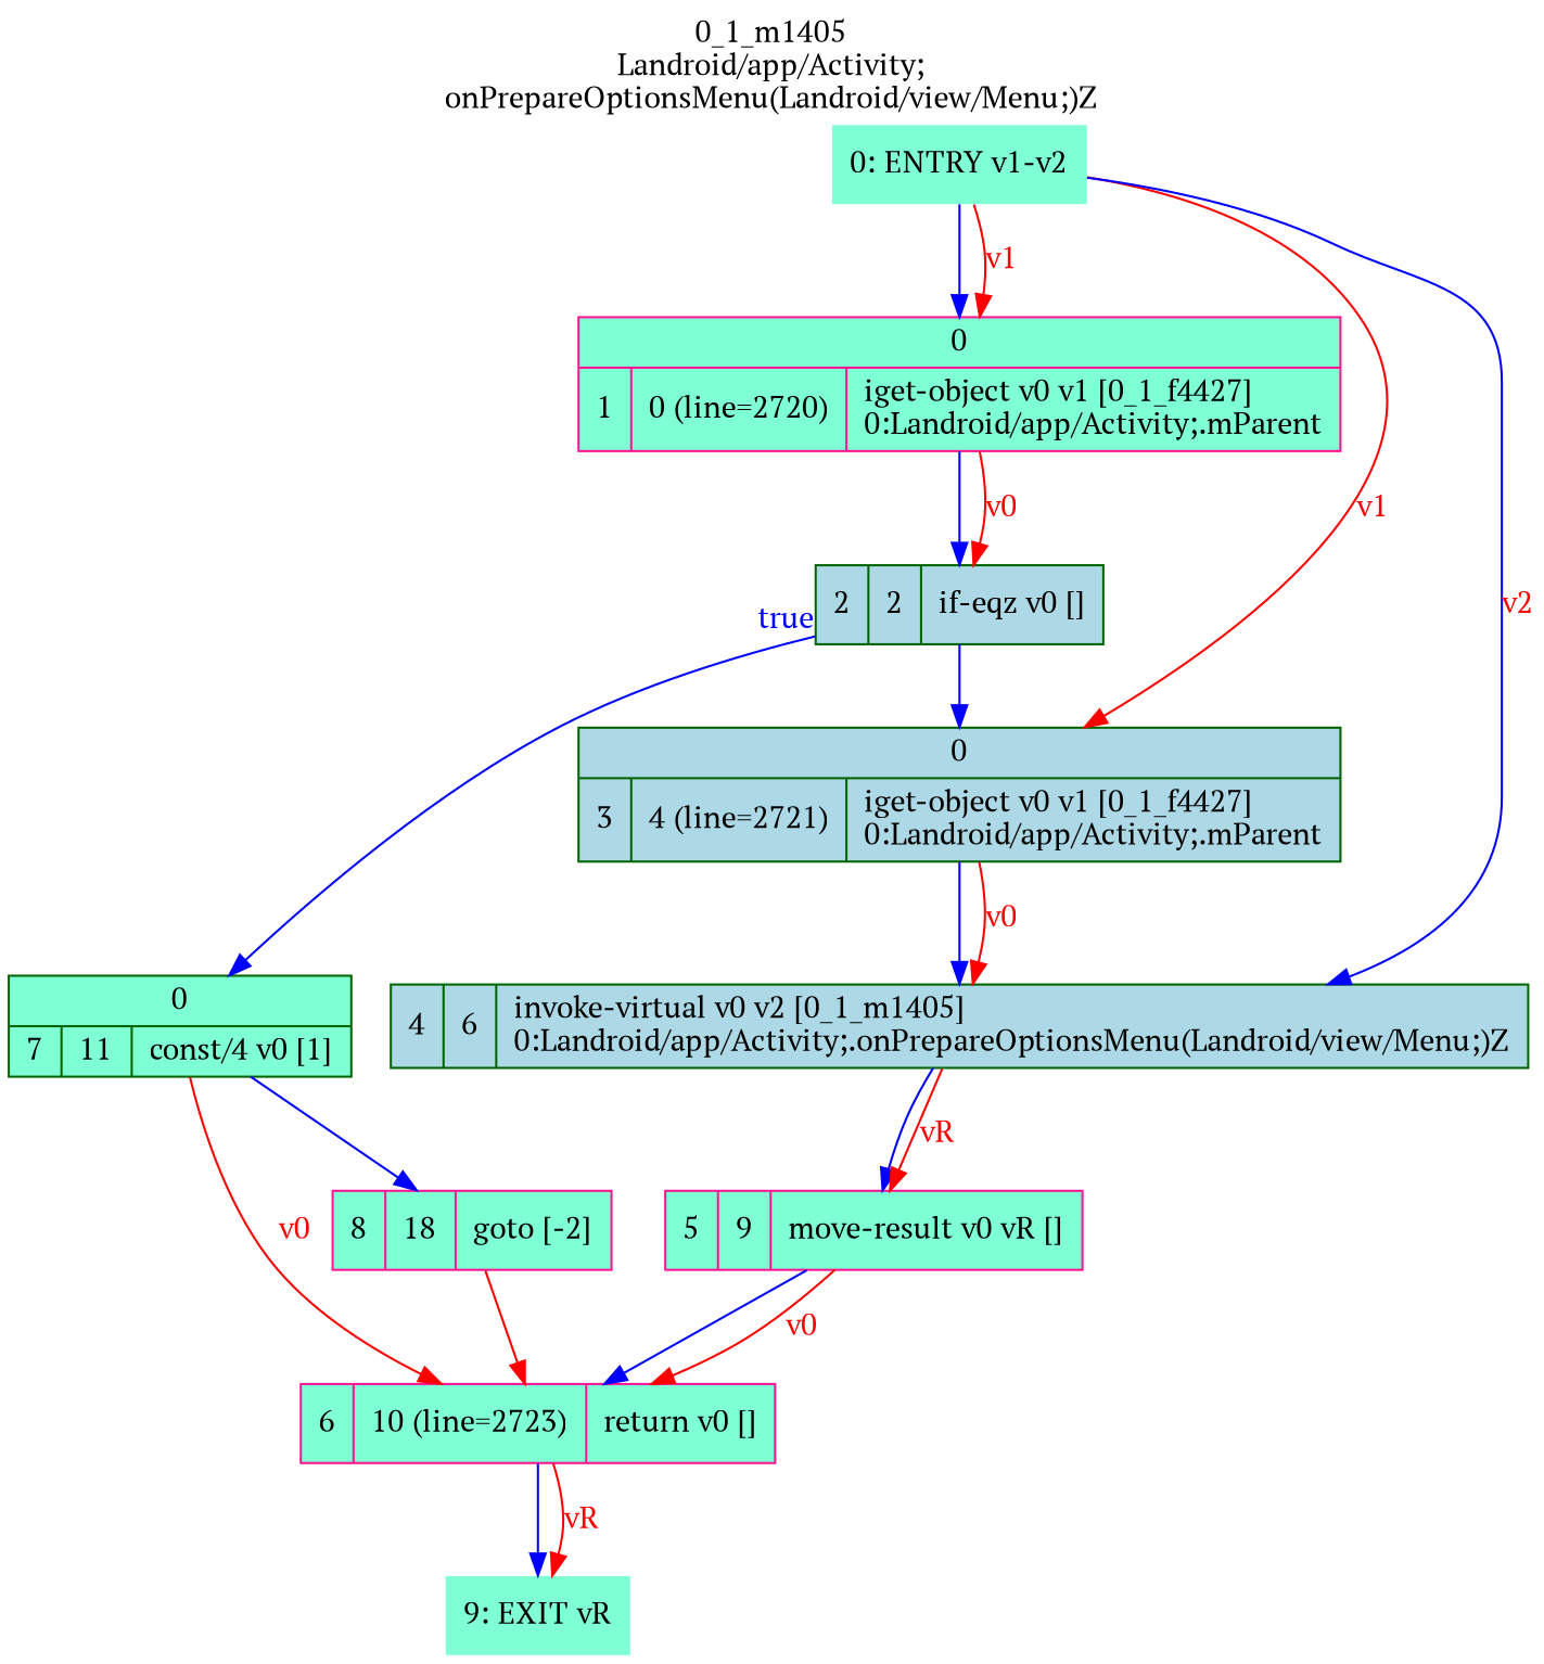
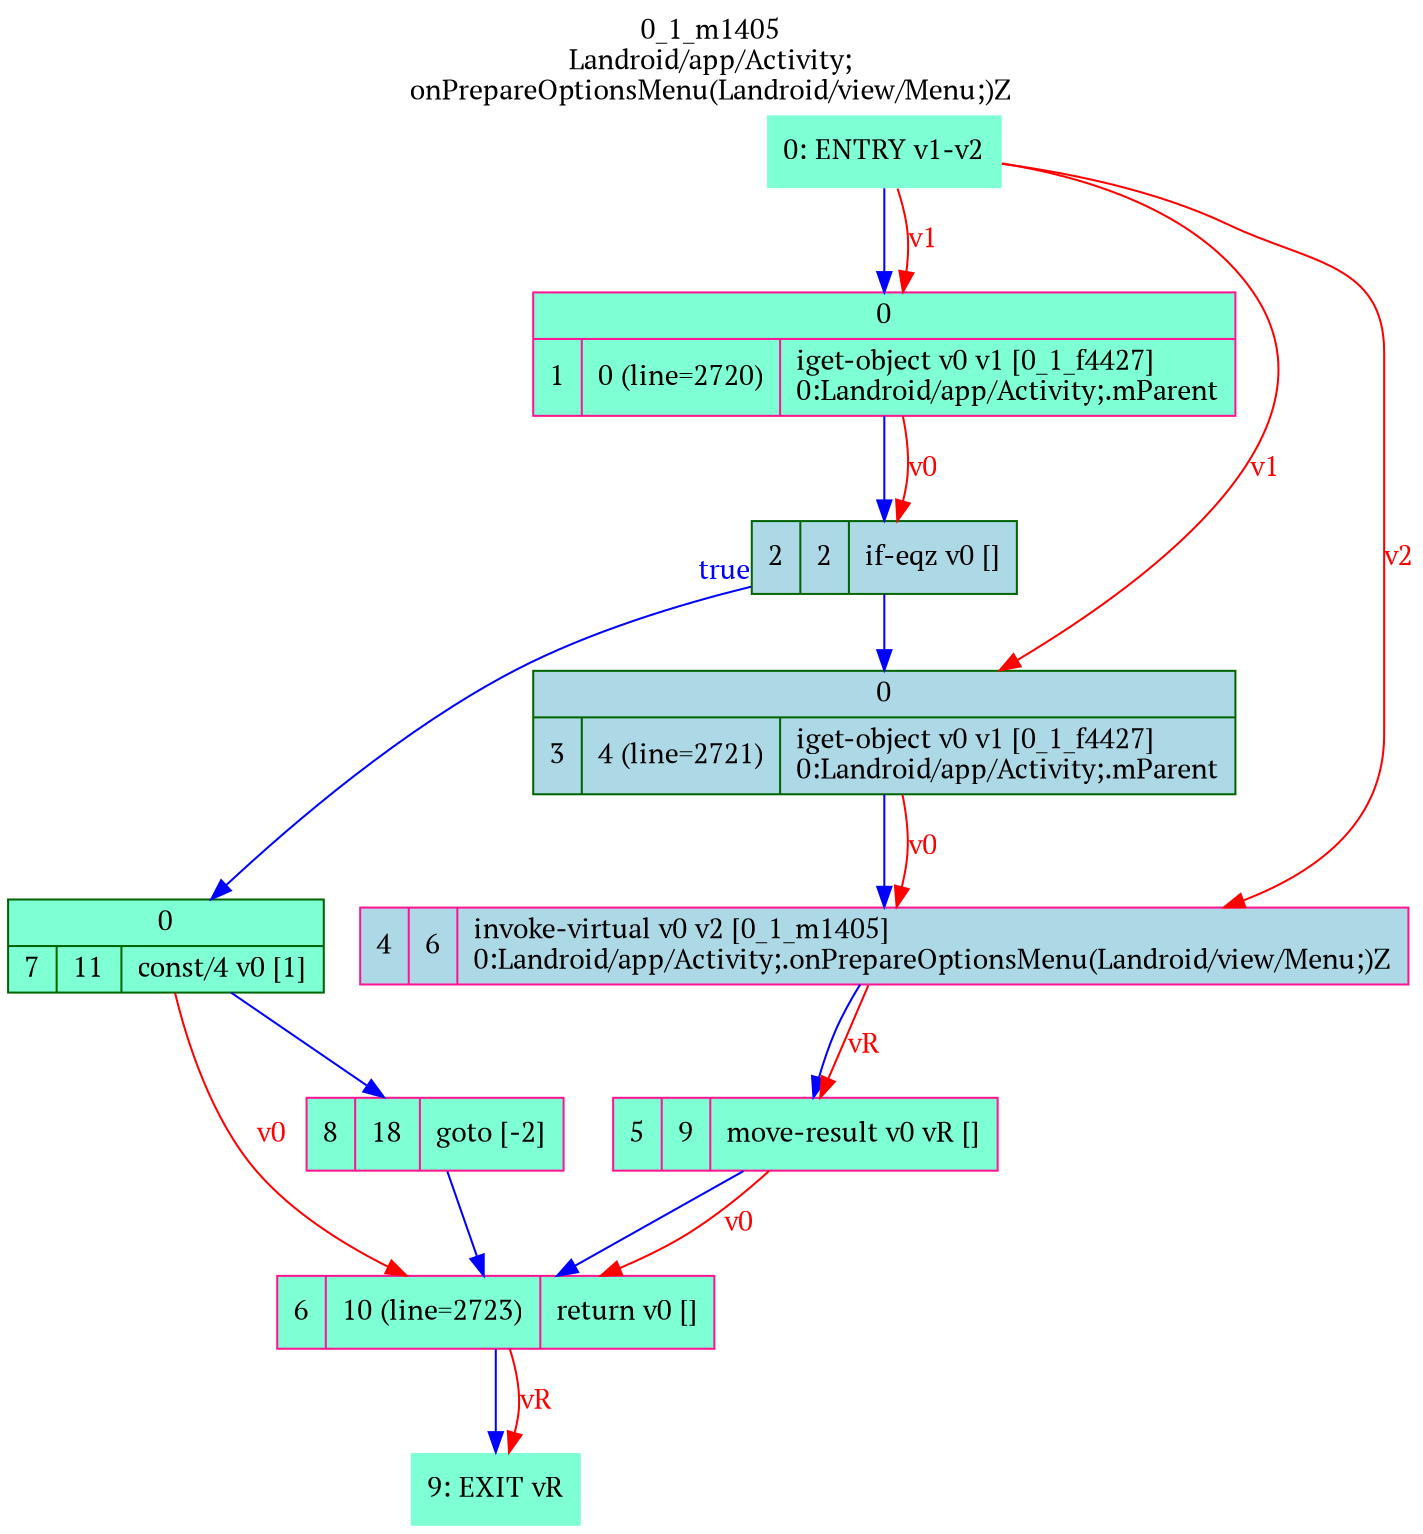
  digraph {
    fontname="PT Serif"
    label="0_1_m1405\nLandroid/app/Activity;\nonPrepareOptionsMenu(Landroid/view/Menu;)Z"
    labelloc=t
    rankdir=UD
    node [color=darkgreen fillcolor=aquamarine fontname="PT Serif" shape=record style=filled]
    edge [color=blue fontcolor=blue fontname="PT Serif"]
    n1 [label="0: ENTRY v1-v2" shape=plaintext]
    n2 [color=deeppink label="{0|{1|0 (line=2720)|iget-object v0 v1 [0_1_f4427]\l0:Landroid/app/Activity;.mParent\l}}"]
    n3 [fillcolor=lightblue label="{0|{3|4 (line=2721)|iget-object v0 v1 [0_1_f4427]\l0:Landroid/app/Activity;.mParent\l}}"]
-   n4 [fillcolor=lightblue label="4|6|invoke-virtual v0 v2 [0_1_m1405]\l0:Landroid/app/Activity;.onPrepareOptionsMenu(Landroid/view/Menu;)Z\l"]
+   n4 [color=deeppink fillcolor=lightblue label="4|6|invoke-virtual v0 v2 [0_1_m1405]\l0:Landroid/app/Activity;.onPrepareOptionsMenu(Landroid/view/Menu;)Z\l"]
    n5 [fillcolor=lightblue label="2|2|if-eqz v0 []\l"]
    n6 [color=deeppink label="5|9|move-result v0 vR []\l"]
    n7 [label="{0|{7|11|const/4 v0 [1]\l}}"]
    n8 [color=deeppink label="6|10 (line=2723)|return v0 []\l"]
    n9 [color=deeppink label="8|18|goto [-2]\l"]
    n10 [color=deeppink label="9: EXIT vR" shape=plaintext]
    n1 -> n2 [weight=100]
    n1 -> n2 [color=red fontcolor=red label=v1]
    n1 -> n3 [color=red fontcolor=red label=v1]
-   n1 -> n4 [fontcolor=red label=v2]
+   n1 -> n4 [color=red fontcolor=red label=v2]
    n2 -> n5 [weight=100]
    n2 -> n5 [color=red fontcolor=red label=v0]
    n3 -> n4 [weight=100]
    n3 -> n4 [color=red fontcolor=red label=v0]
    n4 -> n6 [weight=100]
    n4 -> n6 [color=red fontcolor=red label=vR]
    n5 -> n3 [weight=100]
    n5 -> n7 [taillabel=true weight=10]
    n6 -> n8 [weight=100]
    n6 -> n8 [color=red fontcolor=red label=v0]
    n7 -> n8 [color=red fontcolor=red label=v0]
    n7 -> n9 [weight=100]
    n8 -> n10 [weight=100]
    n8 -> n10 [color=red fontcolor=red label=vR]
-   n9 -> n8 [color=red weight=100]
+   n9 -> n8 [weight=100]
  }
